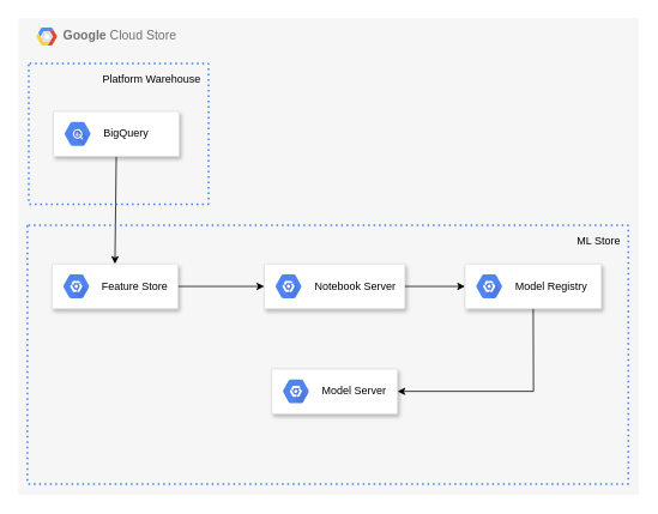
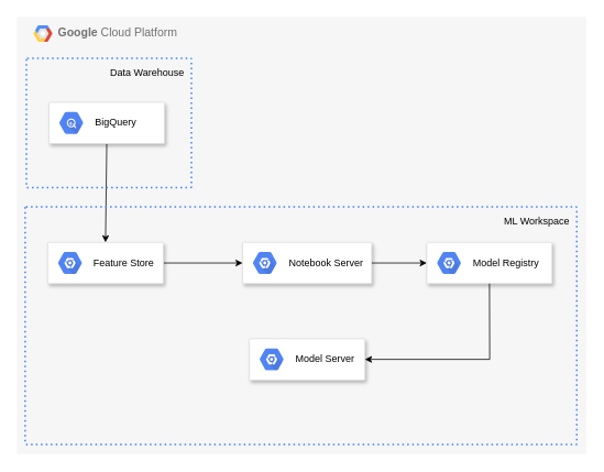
  <mxCell id="0" />
  <mxCell id="1" parent="0" />
- <mxCell id="2" value="&lt;b&gt;Google &lt;/b&gt;Cloud Store" style="fillColor=#F6F6F6;strokeColor=none;shadow=0;gradientColor=none;fontSize=14;align=left;spacing=10;fontColor=#717171;9E9E9E;verticalAlign=top;spacingTop=-4;fontStyle=0;spacingLeft=40;html=1;container=0;" parent="1" vertex="1"><mxGeometry x="20" y="20" width="690" height="530" as="geometry" /></mxCell>
+ <mxCell id="2" value="&lt;b&gt;Google &lt;/b&gt;Cloud Platform" style="fillColor=#F6F6F6;strokeColor=none;shadow=0;gradientColor=none;fontSize=14;align=left;spacing=10;fontColor=#717171;9E9E9E;verticalAlign=top;spacingTop=-4;fontStyle=0;spacingLeft=40;html=1;container=0;" parent="1" vertex="1"><mxGeometry x="20" y="20" width="690" height="530" as="geometry" /></mxCell>
  <mxCell id="3" value="" style="shape=mxgraph.gcp2.google_cloud_platform;fillColor=#F6F6F6;strokeColor=none;shadow=0;gradientColor=none;" parent="1" vertex="1"><mxGeometry x="40" y="30" width="23" height="20" as="geometry"><mxPoint x="20" y="10" as="offset" /></mxGeometry></mxCell>
  <mxCell id="4" style="edgeStyle=none;rounded=0;orthogonalLoop=1;jettySize=auto;html=1;exitX=0.5;exitY=1;exitDx=0;exitDy=0;entryX=0.5;entryY=0;entryDx=0;entryDy=0;startArrow=none;startFill=0;endArrow=classic;endFill=1;" parent="1" source="7" target="15" edge="1"><mxGeometry x="240" y="50" as="geometry" /></mxCell>
  <mxCell id="5" value="" style="group" vertex="1" connectable="0" parent="1"><mxGeometry x="31.5" y="70" width="200" height="156.88" as="geometry" /></mxCell>
- <mxCell id="6" value="&lt;font color=&quot;#000000&quot;&gt;Platform Warehouse&lt;/font&gt;" style="rounded=1;absoluteArcSize=1;arcSize=2;html=1;strokeColor=#4284F3;gradientColor=none;shadow=0;dashed=1;fontSize=12;fontColor=#9E9E9E;align=right;verticalAlign=top;spacing=10;spacingTop=-4;fillColor=none;dashPattern=1 2;strokeWidth=2;" parent="5" vertex="1"><mxGeometry width="200" height="156.88" as="geometry" /></mxCell>
+ <mxCell id="6" value="&lt;font color=&quot;#000000&quot;&gt;Data Warehouse&lt;/font&gt;" style="rounded=1;absoluteArcSize=1;arcSize=2;html=1;strokeColor=#4284F3;gradientColor=none;shadow=0;dashed=1;fontSize=12;fontColor=#9E9E9E;align=right;verticalAlign=top;spacing=10;spacingTop=-4;fillColor=none;dashPattern=1 2;strokeWidth=2;" parent="5" vertex="1"><mxGeometry width="200" height="156.88" as="geometry" /></mxCell>
  <mxCell id="7" value="" style="strokeColor=#dddddd;shadow=1;strokeWidth=1;rounded=1;absoluteArcSize=1;arcSize=2;align=center;" parent="5" vertex="1"><mxGeometry x="27.38" y="53.44" width="140" height="50" as="geometry" /></mxCell>
  <mxCell id="8" value="&lt;font style=&quot;font-size: 12px&quot; color=&quot;#000000&quot;&gt;BigQuery&lt;/font&gt;" style="sketch=0;dashed=0;connectable=0;html=1;fillColor=#5184F3;strokeColor=none;shape=mxgraph.gcp2.hexIcon;prIcon=bigquery;part=1;labelPosition=right;verticalLabelPosition=middle;align=left;verticalAlign=middle;spacingLeft=5;fontColor=#999999;fontSize=12;" parent="7" vertex="1"><mxGeometry y="0.5" width="44" height="39" relative="1" as="geometry"><mxPoint x="5" y="-19.5" as="offset" /></mxGeometry></mxCell>
  <mxCell id="9" style="edgeStyle=none;rounded=0;orthogonalLoop=1;jettySize=auto;html=1;exitX=0.5;exitY=1;exitDx=0;exitDy=0;startArrow=none;startFill=0;endArrow=classic;endFill=1;" parent="5" source="7" target="7" edge="1"><mxGeometry x="240" y="50" as="geometry" /></mxCell>
  <mxCell id="10" value="" style="group" vertex="1" connectable="0" parent="1"><mxGeometry x="30" y="250" width="668.5" height="288.21" as="geometry" /></mxCell>
- <mxCell id="11" value="&lt;font color=&quot;#000000&quot;&gt;ML Store&lt;/font&gt;" style="rounded=1;absoluteArcSize=1;arcSize=2;html=1;strokeColor=#4284F3;gradientColor=none;shadow=0;dashed=1;fontSize=12;fontColor=#9E9E9E;align=right;verticalAlign=top;spacing=10;spacingTop=-4;fillColor=none;dashPattern=1 2;strokeWidth=2;" parent="10" vertex="1"><mxGeometry width="668.5" height="288.21" as="geometry" /></mxCell>
+ <mxCell id="11" value="&lt;font color=&quot;#000000&quot;&gt;ML Workspace&lt;/font&gt;" style="rounded=1;absoluteArcSize=1;arcSize=2;html=1;strokeColor=#4284F3;gradientColor=none;shadow=0;dashed=1;fontSize=12;fontColor=#9E9E9E;align=right;verticalAlign=top;spacing=10;spacingTop=-4;fillColor=none;dashPattern=1 2;strokeWidth=2;" parent="10" vertex="1"><mxGeometry width="668.5" height="288.21" as="geometry" /></mxCell>
  <mxCell id="12" value="" style="strokeColor=#dddddd;shadow=1;strokeWidth=1;rounded=1;absoluteArcSize=1;arcSize=2;align=right;" parent="10" vertex="1"><mxGeometry x="263.5" y="43.21" width="156.5" height="50" as="geometry" /></mxCell>
  <mxCell id="13" value="&lt;font color=&quot;#000000&quot;&gt;Notebook Server&lt;/font&gt;" style="sketch=0;dashed=0;connectable=0;html=1;fillColor=#5184F3;strokeColor=none;shape=mxgraph.gcp2.hexIcon;prIcon=placeholder;part=1;labelPosition=right;verticalLabelPosition=middle;align=left;verticalAlign=middle;spacingLeft=5;fontColor=#999999;fontSize=12;" parent="12" vertex="1"><mxGeometry y="0.5" width="44" height="39" relative="1" as="geometry"><mxPoint x="5" y="-19.5" as="offset" /></mxGeometry></mxCell>
  <mxCell id="14" value="" style="edgeStyle=orthogonalEdgeStyle;rounded=0;orthogonalLoop=1;jettySize=auto;html=1;" parent="10" source="15" target="12" edge="1"><mxGeometry x="-11.5" y="-381.79" as="geometry" /></mxCell>
  <mxCell id="15" value="" style="strokeColor=#dddddd;shadow=1;strokeWidth=1;rounded=1;absoluteArcSize=1;arcSize=2;align=right;spacing=0;spacingRight=0;spacingLeft=0;" parent="10" vertex="1"><mxGeometry x="27.38" y="43.21" width="140" height="50" as="geometry" /></mxCell>
  <mxCell id="16" value="&lt;font color=&quot;#000000&quot;&gt;Feature Store&lt;/font&gt;" style="sketch=0;dashed=0;connectable=0;html=1;fillColor=#5184F3;strokeColor=none;shape=mxgraph.gcp2.hexIcon;prIcon=placeholder;part=1;labelPosition=right;verticalLabelPosition=middle;align=left;verticalAlign=middle;spacingLeft=5;fontColor=#999999;fontSize=12;" parent="15" vertex="1"><mxGeometry y="0.5" width="44" height="39" relative="1" as="geometry"><mxPoint x="5" y="-19.5" as="offset" /></mxGeometry></mxCell>
  <mxCell id="17" value="" style="strokeColor=#dddddd;shadow=1;strokeWidth=1;rounded=1;absoluteArcSize=1;arcSize=2;align=right;" parent="10" vertex="1"><mxGeometry x="486.75" y="43.21" width="151.75" height="50" as="geometry" /></mxCell>
  <mxCell id="18" value="&lt;font color=&quot;#000000&quot;&gt;Model Registry&lt;/font&gt;" style="sketch=0;dashed=0;connectable=0;html=1;fillColor=#5184F3;strokeColor=none;shape=mxgraph.gcp2.hexIcon;prIcon=placeholder;part=1;labelPosition=right;verticalLabelPosition=middle;align=left;verticalAlign=middle;spacingLeft=5;fontColor=#999999;fontSize=12;" parent="17" vertex="1"><mxGeometry y="0.5" width="44" height="39" relative="1" as="geometry"><mxPoint x="5" y="-19.5" as="offset" /></mxGeometry></mxCell>
  <mxCell id="19" value="" style="rounded=0;orthogonalLoop=1;jettySize=auto;html=1;entryX=0;entryY=0.5;entryDx=0;entryDy=0;" parent="10" source="12" target="17" edge="1"><mxGeometry x="-11.5" y="-381.79" as="geometry"><mxPoint x="275" y="223.485" as="targetPoint" /></mxGeometry></mxCell>
  <mxCell id="20" value="" style="strokeColor=#dddddd;shadow=1;strokeWidth=1;rounded=1;absoluteArcSize=1;arcSize=2;align=right;" parent="10" vertex="1"><mxGeometry x="271.75" y="160.0" width="140" height="50" as="geometry" /></mxCell>
  <mxCell id="21" value="&lt;font color=&quot;#000000&quot;&gt;Model Server&lt;br&gt;&lt;/font&gt;" style="sketch=0;dashed=0;connectable=0;html=1;fillColor=#5184F3;strokeColor=none;shape=mxgraph.gcp2.hexIcon;prIcon=placeholder;part=1;labelPosition=right;verticalLabelPosition=middle;align=left;verticalAlign=middle;spacingLeft=5;fontColor=#999999;fontSize=12;" parent="20" vertex="1"><mxGeometry y="0.5" width="44" height="39" relative="1" as="geometry"><mxPoint x="5" y="-19.5" as="offset" /></mxGeometry></mxCell>
  <mxCell id="22" value="" style="edgeStyle=none;rounded=0;orthogonalLoop=1;jettySize=auto;html=1;entryX=1;entryY=0.5;entryDx=0;entryDy=0;" parent="10" source="17" target="20" edge="1"><mxGeometry x="-11.5" y="-381.79" as="geometry"><Array as="points"><mxPoint x="563" y="185" /></Array></mxGeometry></mxCell>
